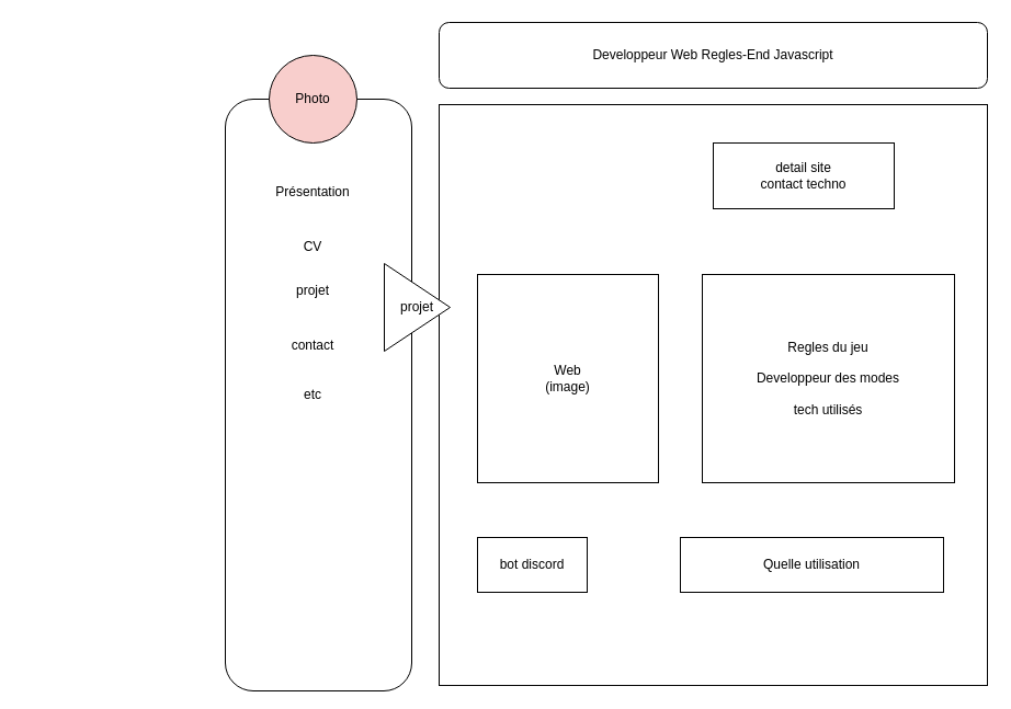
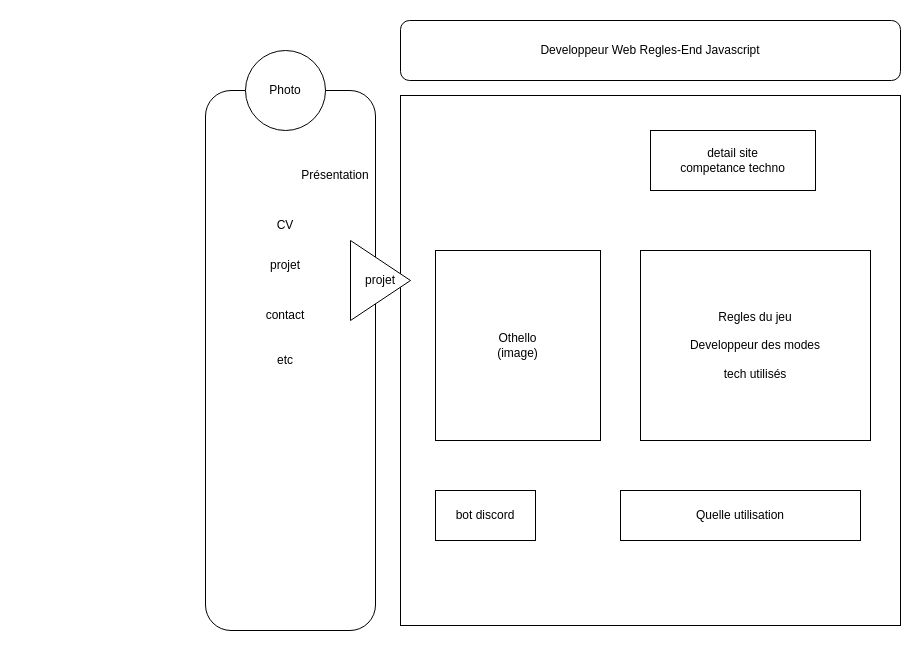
  <mxCell id="0" />
  <mxCell id="1" parent="0" />
  <mxCell id="2" value="" style="rounded=0;whiteSpace=wrap;html=1;" vertex="1" parent="1"><mxGeometry x="400" y="95" width="500" height="530" as="geometry" /></mxCell>
  <mxCell id="3" value="" style="rounded=1;whiteSpace=wrap;html=1;rotation=90;" vertex="1" parent="1"><mxGeometry x="20" y="275" width="540" height="170" as="geometry" /></mxCell>
- <mxCell id="4" value="Photo" style="ellipse;whiteSpace=wrap;html=1;aspect=fixed;fillColor=#f8cecc;" vertex="1" parent="1"><mxGeometry x="245" y="50" width="80" height="80" as="geometry" /></mxCell>
- <mxCell id="5" value="Présentation" style="text;html=1;strokeColor=none;fillColor=none;align=center;verticalAlign=middle;whiteSpace=wrap;rounded=0;" vertex="1" parent="1"><mxGeometry x="255" y="160" width="60" height="30" as="geometry" /></mxCell>
+ <mxCell id="4" value="Photo" style="ellipse;whiteSpace=wrap;html=1;aspect=fixed;" vertex="1" parent="1"><mxGeometry x="245" y="50" width="80" height="80" as="geometry" /></mxCell>
+ <mxCell id="5" value="Présentation" style="text;html=1;strokeColor=none;fillColor=none;align=center;verticalAlign=middle;whiteSpace=wrap;rounded=0;" vertex="1" parent="1"><mxGeometry x="305" y="160" width="60" height="30" as="geometry" /></mxCell>
  <mxCell id="6" value="CV" style="text;html=1;strokeColor=none;fillColor=none;align=center;verticalAlign=middle;whiteSpace=wrap;rounded=0;" vertex="1" parent="1"><mxGeometry x="255" y="210" width="60" height="30" as="geometry" /></mxCell>
  <mxCell id="7" value="projet" style="text;html=1;strokeColor=none;fillColor=none;align=center;verticalAlign=middle;whiteSpace=wrap;rounded=0;" vertex="1" parent="1"><mxGeometry x="255" y="250" width="60" height="30" as="geometry" /></mxCell>
  <mxCell id="8" value="contact" style="text;html=1;strokeColor=none;fillColor=none;align=center;verticalAlign=middle;whiteSpace=wrap;rounded=0;" vertex="1" parent="1"><mxGeometry x="255" y="300" width="60" height="30" as="geometry" /></mxCell>
  <mxCell id="9" value="etc" style="text;html=1;strokeColor=none;fillColor=none;align=center;verticalAlign=middle;whiteSpace=wrap;rounded=0;" vertex="1" parent="1"><mxGeometry x="255" y="345" width="60" height="30" as="geometry" /></mxCell>
  <mxCell id="10" value="projet" style="triangle;whiteSpace=wrap;html=1;" vertex="1" parent="1"><mxGeometry x="350" y="240" width="60" height="80" as="geometry" /></mxCell>
- <mxCell id="11" value="detail site&lt;br&gt;contact techno" style="rounded=0;whiteSpace=wrap;html=1;" vertex="1" parent="1"><mxGeometry x="650" y="130" width="165" height="60" as="geometry" /></mxCell>
- <mxCell id="12" value="Web&lt;br&gt;(image)" style="rounded=0;whiteSpace=wrap;html=1;" vertex="1" parent="1"><mxGeometry x="435" y="250" width="165" height="190" as="geometry" /></mxCell>
+ <mxCell id="11" value="detail site&lt;br&gt;competance techno" style="rounded=0;whiteSpace=wrap;html=1;" vertex="1" parent="1"><mxGeometry x="650" y="130" width="165" height="60" as="geometry" /></mxCell>
+ <mxCell id="12" value="Othello&lt;br&gt;(image)" style="rounded=0;whiteSpace=wrap;html=1;" vertex="1" parent="1"><mxGeometry x="435" y="250" width="165" height="190" as="geometry" /></mxCell>
  <mxCell id="13" value="bot discord" style="rounded=0;whiteSpace=wrap;html=1;" vertex="1" parent="1"><mxGeometry x="435" y="490" width="100" height="50" as="geometry" /></mxCell>
  <mxCell id="14" value="Developpeur Web Regles-End Javascript" style="rounded=1;whiteSpace=wrap;html=1;" vertex="1" parent="1"><mxGeometry x="400" y="20" width="500" height="60" as="geometry" /></mxCell>
  <mxCell id="15" value="Regles du jeu&lt;br&gt;&lt;br&gt;Developpeur des modes&lt;br&gt;&lt;br&gt;tech utilisés" style="rounded=0;whiteSpace=wrap;html=1;" vertex="1" parent="1"><mxGeometry x="640" y="250" width="230" height="190" as="geometry" /></mxCell>
  <mxCell id="16" value="Quelle utilisation" style="rounded=0;whiteSpace=wrap;html=1;" vertex="1" parent="1"><mxGeometry x="620" y="490" width="240" height="50" as="geometry" /></mxCell>
